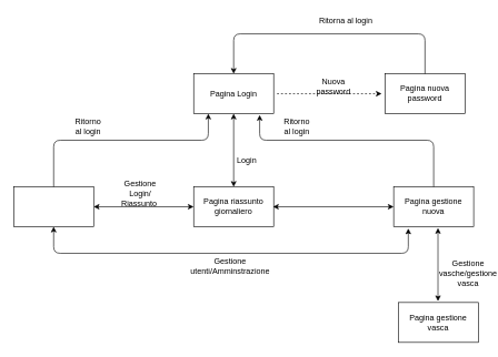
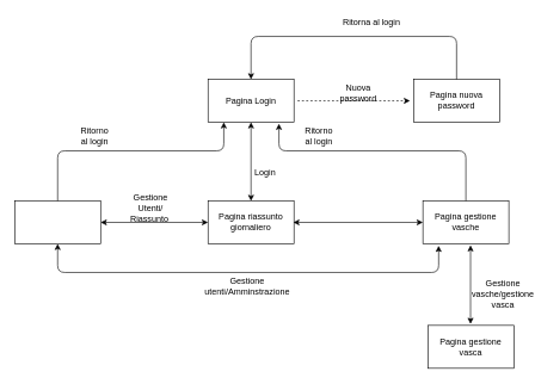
  <mxCell id="0" />
  <mxCell id="1" parent="0" />
  <mxCell id="2" value="" style="rounded=0;whiteSpace=wrap;html=1;" parent="1" vertex="1"><mxGeometry x="290" y="110" width="120" height="60" as="geometry" /></mxCell>
  <mxCell id="3" value="Pagina Login" style="text;html=1;strokeColor=none;fillColor=none;align=center;verticalAlign=middle;whiteSpace=wrap;rounded=0;" parent="1" vertex="1"><mxGeometry x="285" y="130" width="130" height="20" as="geometry" /></mxCell>
  <mxCell id="4" value="" style="rounded=0;whiteSpace=wrap;html=1;" parent="1" vertex="1"><mxGeometry x="290" y="280" width="120" height="60" as="geometry" /></mxCell>
  <mxCell id="5" value="Pagina riassunto giornaliero" style="text;html=1;strokeColor=none;fillColor=none;align=center;verticalAlign=middle;whiteSpace=wrap;rounded=0;" parent="1" vertex="1"><mxGeometry x="275" y="300" width="150" height="20" as="geometry" /></mxCell>
  <mxCell id="6" value="" style="endArrow=classic;startArrow=classic;html=1;entryX=0.5;entryY=1;entryDx=0;entryDy=0;exitX=0.5;exitY=0;exitDx=0;exitDy=0;" parent="1" source="4" target="2" edge="1"><mxGeometry width="50" height="50" relative="1" as="geometry"><mxPoint x="280" y="410" as="sourcePoint" /><mxPoint x="330" y="360" as="targetPoint" /></mxGeometry></mxCell>
  <mxCell id="7" value="" style="rounded=0;whiteSpace=wrap;html=1;" parent="1" vertex="1"><mxGeometry x="590" y="280" width="120" height="60" as="geometry" /></mxCell>
- <mxCell id="8" value="Pagina gestione nuova" style="text;html=1;strokeColor=none;fillColor=none;align=center;verticalAlign=middle;whiteSpace=wrap;rounded=0;" parent="1" vertex="1"><mxGeometry x="599" y="300" width="102" height="20" as="geometry" /></mxCell>
+ <mxCell id="8" value="Pagina gestione vasche" style="text;html=1;strokeColor=none;fillColor=none;align=center;verticalAlign=middle;whiteSpace=wrap;rounded=0;" parent="1" vertex="1"><mxGeometry x="599" y="300" width="102" height="20" as="geometry" /></mxCell>
  <mxCell id="9" value="" style="endArrow=classic;startArrow=classic;html=1;entryX=0;entryY=0.5;entryDx=0;entryDy=0;" parent="1" target="7" edge="1"><mxGeometry width="50" height="50" relative="1" as="geometry"><mxPoint x="409" y="310" as="sourcePoint" /><mxPoint x="330" y="360" as="targetPoint" /></mxGeometry></mxCell>
  <mxCell id="10" value="" style="rounded=0;whiteSpace=wrap;html=1;" parent="1" vertex="1"><mxGeometry x="20" y="280" width="120" height="60" as="geometry" /></mxCell>
  <mxCell id="11" value="" style="endArrow=classic;startArrow=classic;html=1;entryX=0.1;entryY=0.5;entryDx=0;entryDy=0;entryPerimeter=0;exitX=1;exitY=0.5;exitDx=0;exitDy=0;" parent="1" source="10" target="5" edge="1"><mxGeometry width="50" height="50" relative="1" as="geometry"><mxPoint x="20" y="410" as="sourcePoint" /><mxPoint x="70" y="360" as="targetPoint" /></mxGeometry></mxCell>
  <mxCell id="12" value="" style="endArrow=classic;html=1;exitX=0.5;exitY=0;exitDx=0;exitDy=0;" parent="1" source="10" edge="1"><mxGeometry width="50" height="50" relative="1" as="geometry"><mxPoint x="20" y="410" as="sourcePoint" /><mxPoint x="312" y="170" as="targetPoint" /><Array as="points"><mxPoint x="80" y="210" /><mxPoint x="312" y="210" /></Array></mxGeometry></mxCell>
  <mxCell id="13" value="" style="endArrow=classic;html=1;exitX=0.5;exitY=0;exitDx=0;exitDy=0;" parent="1" source="7" edge="1"><mxGeometry width="50" height="50" relative="1" as="geometry"><mxPoint x="20" y="410" as="sourcePoint" /><mxPoint x="389" y="172" as="targetPoint" /><Array as="points"><mxPoint x="650" y="210" /><mxPoint x="389" y="210" /></Array></mxGeometry></mxCell>
  <mxCell id="14" value="" style="endArrow=classic;startArrow=classic;html=1;entryX=0.5;entryY=1;entryDx=0;entryDy=0;exitX=0.183;exitY=1.044;exitDx=0;exitDy=0;exitPerimeter=0;" parent="1" source="7" target="10" edge="1"><mxGeometry width="50" height="50" relative="1" as="geometry"><mxPoint x="500" y="490" as="sourcePoint" /><mxPoint x="70" y="430" as="targetPoint" /><Array as="points"><mxPoint x="612" y="380" /><mxPoint x="80" y="380" /></Array></mxGeometry></mxCell>
  <mxCell id="15" value="Login" style="text;html=1;strokeColor=none;fillColor=none;align=center;verticalAlign=middle;whiteSpace=wrap;rounded=0;" parent="1" vertex="1"><mxGeometry x="350" y="230" width="40" height="20" as="geometry" /></mxCell>
  <mxCell id="16" value="Ritorno al login" style="text;html=1;strokeColor=none;fillColor=none;align=center;verticalAlign=middle;whiteSpace=wrap;rounded=0;" parent="1" vertex="1"><mxGeometry x="112" y="180" width="40" height="20" as="geometry" /></mxCell>
- <mxCell id="17" value="Gestione Login/&lt;br&gt;Riassunto&amp;nbsp;" style="text;html=1;strokeColor=none;fillColor=none;align=center;verticalAlign=middle;whiteSpace=wrap;rounded=0;" parent="1" vertex="1"><mxGeometry x="190" y="280" width="40" height="20" as="geometry" /></mxCell>
+ <mxCell id="17" value="Gestione Utenti/&lt;br&gt;Riassunto&amp;nbsp;" style="text;html=1;strokeColor=none;fillColor=none;align=center;verticalAlign=middle;whiteSpace=wrap;rounded=0;" parent="1" vertex="1"><mxGeometry x="190" y="280" width="40" height="20" as="geometry" /></mxCell>
  <mxCell id="18" value="Gestione utenti/Amminstrazione" style="text;html=1;strokeColor=none;fillColor=none;align=center;verticalAlign=middle;whiteSpace=wrap;rounded=0;" parent="1" vertex="1"><mxGeometry x="325" y="390" width="40" height="20" as="geometry" /></mxCell>
  <mxCell id="19" value="" style="rounded=0;whiteSpace=wrap;html=1;" vertex="1" parent="1"><mxGeometry x="577" y="110" width="120" height="60" as="geometry" /></mxCell>
  <mxCell id="20" value="Pagina nuova password" style="text;html=1;strokeColor=none;fillColor=none;align=center;verticalAlign=middle;whiteSpace=wrap;rounded=0;" vertex="1" parent="1"><mxGeometry x="572" y="130" width="130" height="20" as="geometry" /></mxCell>
  <mxCell id="21" value="" style="endArrow=classic;html=1;exitX=1;exitY=0.5;exitDx=0;exitDy=0;entryX=0;entryY=0.5;entryDx=0;entryDy=0;dashed=1;" edge="1" parent="1" source="3" target="20"><mxGeometry width="50" height="50" relative="1" as="geometry"><mxPoint x="660" y="290" as="sourcePoint" /><mxPoint x="399" y="182" as="targetPoint" /><Array as="points" /></mxGeometry></mxCell>
  <mxCell id="22" value="Ritorno al login" style="text;html=1;strokeColor=none;fillColor=none;align=center;verticalAlign=middle;whiteSpace=wrap;rounded=0;" vertex="1" parent="1"><mxGeometry x="425" y="180" width="40" height="20" as="geometry" /></mxCell>
  <mxCell id="23" value="Nuova password&lt;br&gt;" style="text;html=1;strokeColor=none;fillColor=none;align=center;verticalAlign=middle;whiteSpace=wrap;rounded=0;" vertex="1" parent="1"><mxGeometry x="480" y="120" width="40" height="20" as="geometry" /></mxCell>
  <mxCell id="24" value="" style="endArrow=classic;html=1;exitX=0.5;exitY=0;exitDx=0;exitDy=0;entryX=0.5;entryY=0;entryDx=0;entryDy=0;" edge="1" parent="1" source="19" target="2"><mxGeometry width="50" height="50" relative="1" as="geometry"><mxPoint x="436.5" y="50" as="sourcePoint" /><mxPoint x="593.5" y="50" as="targetPoint" /><Array as="points"><mxPoint x="637" y="50" /><mxPoint x="350" y="50" /></Array></mxGeometry></mxCell>
  <mxCell id="25" value="Ritorna al login" style="text;html=1;strokeColor=none;fillColor=none;align=center;verticalAlign=middle;whiteSpace=wrap;rounded=0;" vertex="1" parent="1"><mxGeometry x="475" y="20" width="87" height="20" as="geometry" /></mxCell>
  <mxCell id="26" value="" style="rounded=0;whiteSpace=wrap;html=1;" vertex="1" parent="1"><mxGeometry x="597" y="454" width="120" height="60" as="geometry" /></mxCell>
  <mxCell id="27" value="Pagina gestione vasca" style="text;html=1;strokeColor=none;fillColor=none;align=center;verticalAlign=middle;whiteSpace=wrap;rounded=0;" vertex="1" parent="1"><mxGeometry x="602" y="474" width="110" height="20" as="geometry" /></mxCell>
  <mxCell id="28" value="" style="endArrow=classic;startArrow=classic;html=1;entryX=0.5;entryY=1;entryDx=0;entryDy=0;exitX=0.5;exitY=0;exitDx=0;exitDy=0;" edge="1" parent="1"><mxGeometry width="50" height="50" relative="1" as="geometry"><mxPoint x="656.5" y="452" as="sourcePoint" /><mxPoint x="656.5" y="342" as="targetPoint" /></mxGeometry></mxCell>
  <mxCell id="29" value="Gestione vasche/gestione vasca" style="text;html=1;strokeColor=none;fillColor=none;align=center;verticalAlign=middle;whiteSpace=wrap;rounded=0;" vertex="1" parent="1"><mxGeometry x="682" y="400" width="40" height="20" as="geometry" /></mxCell>
